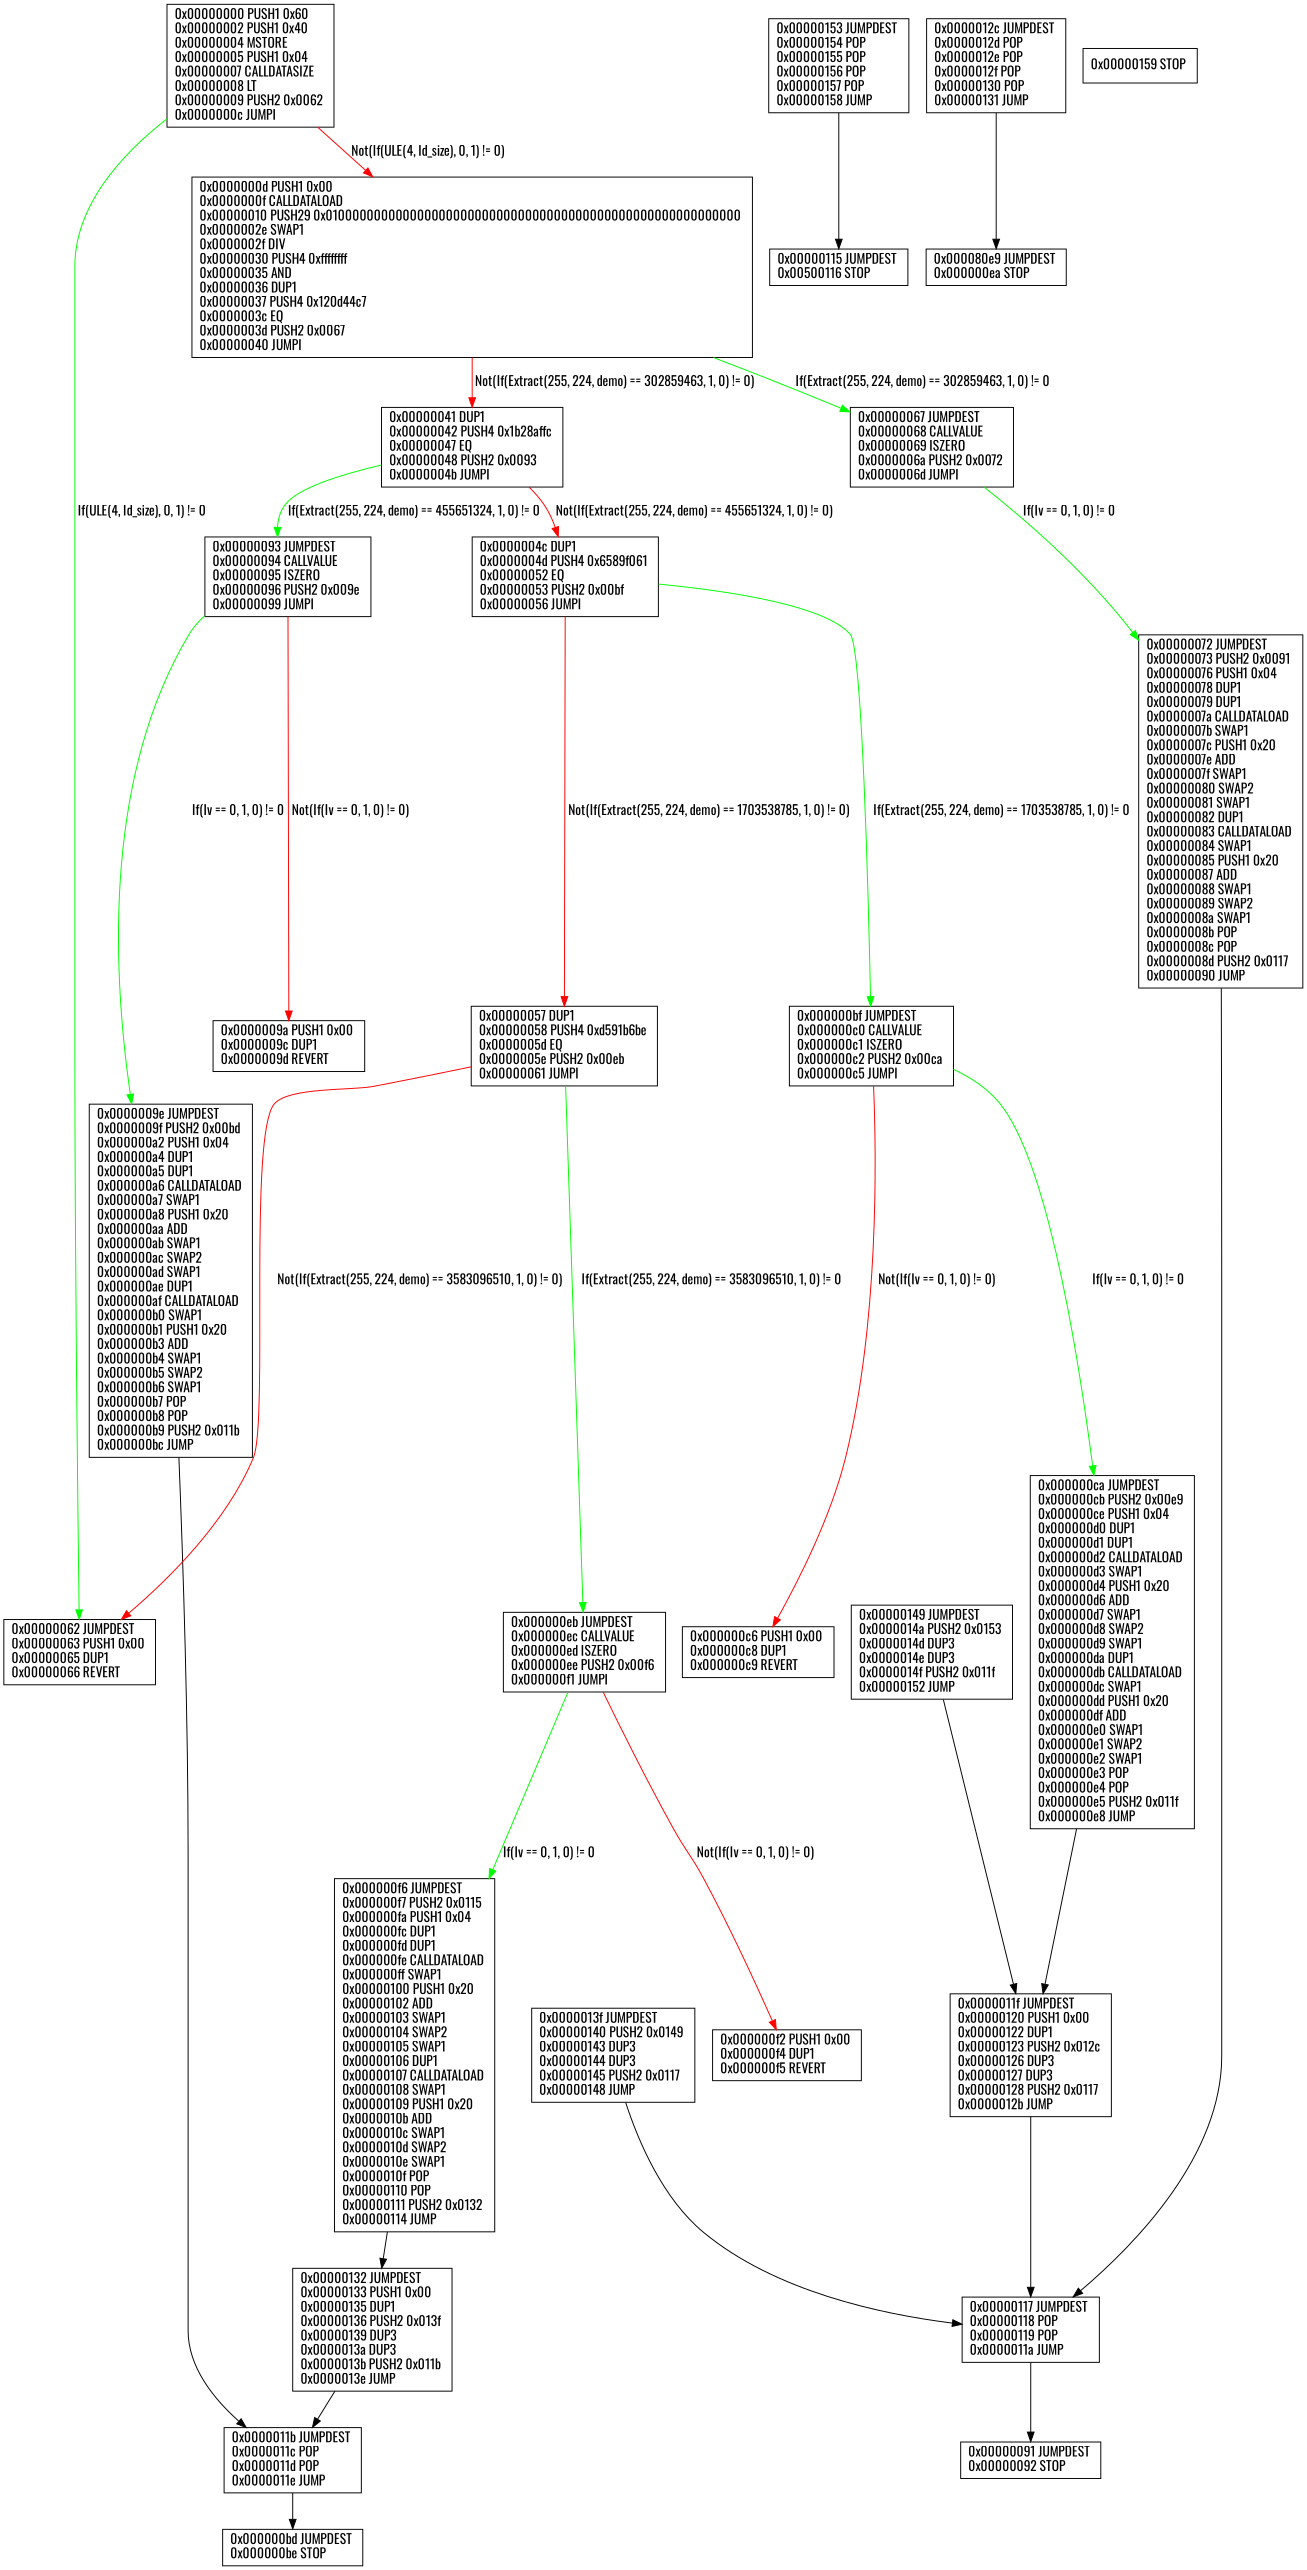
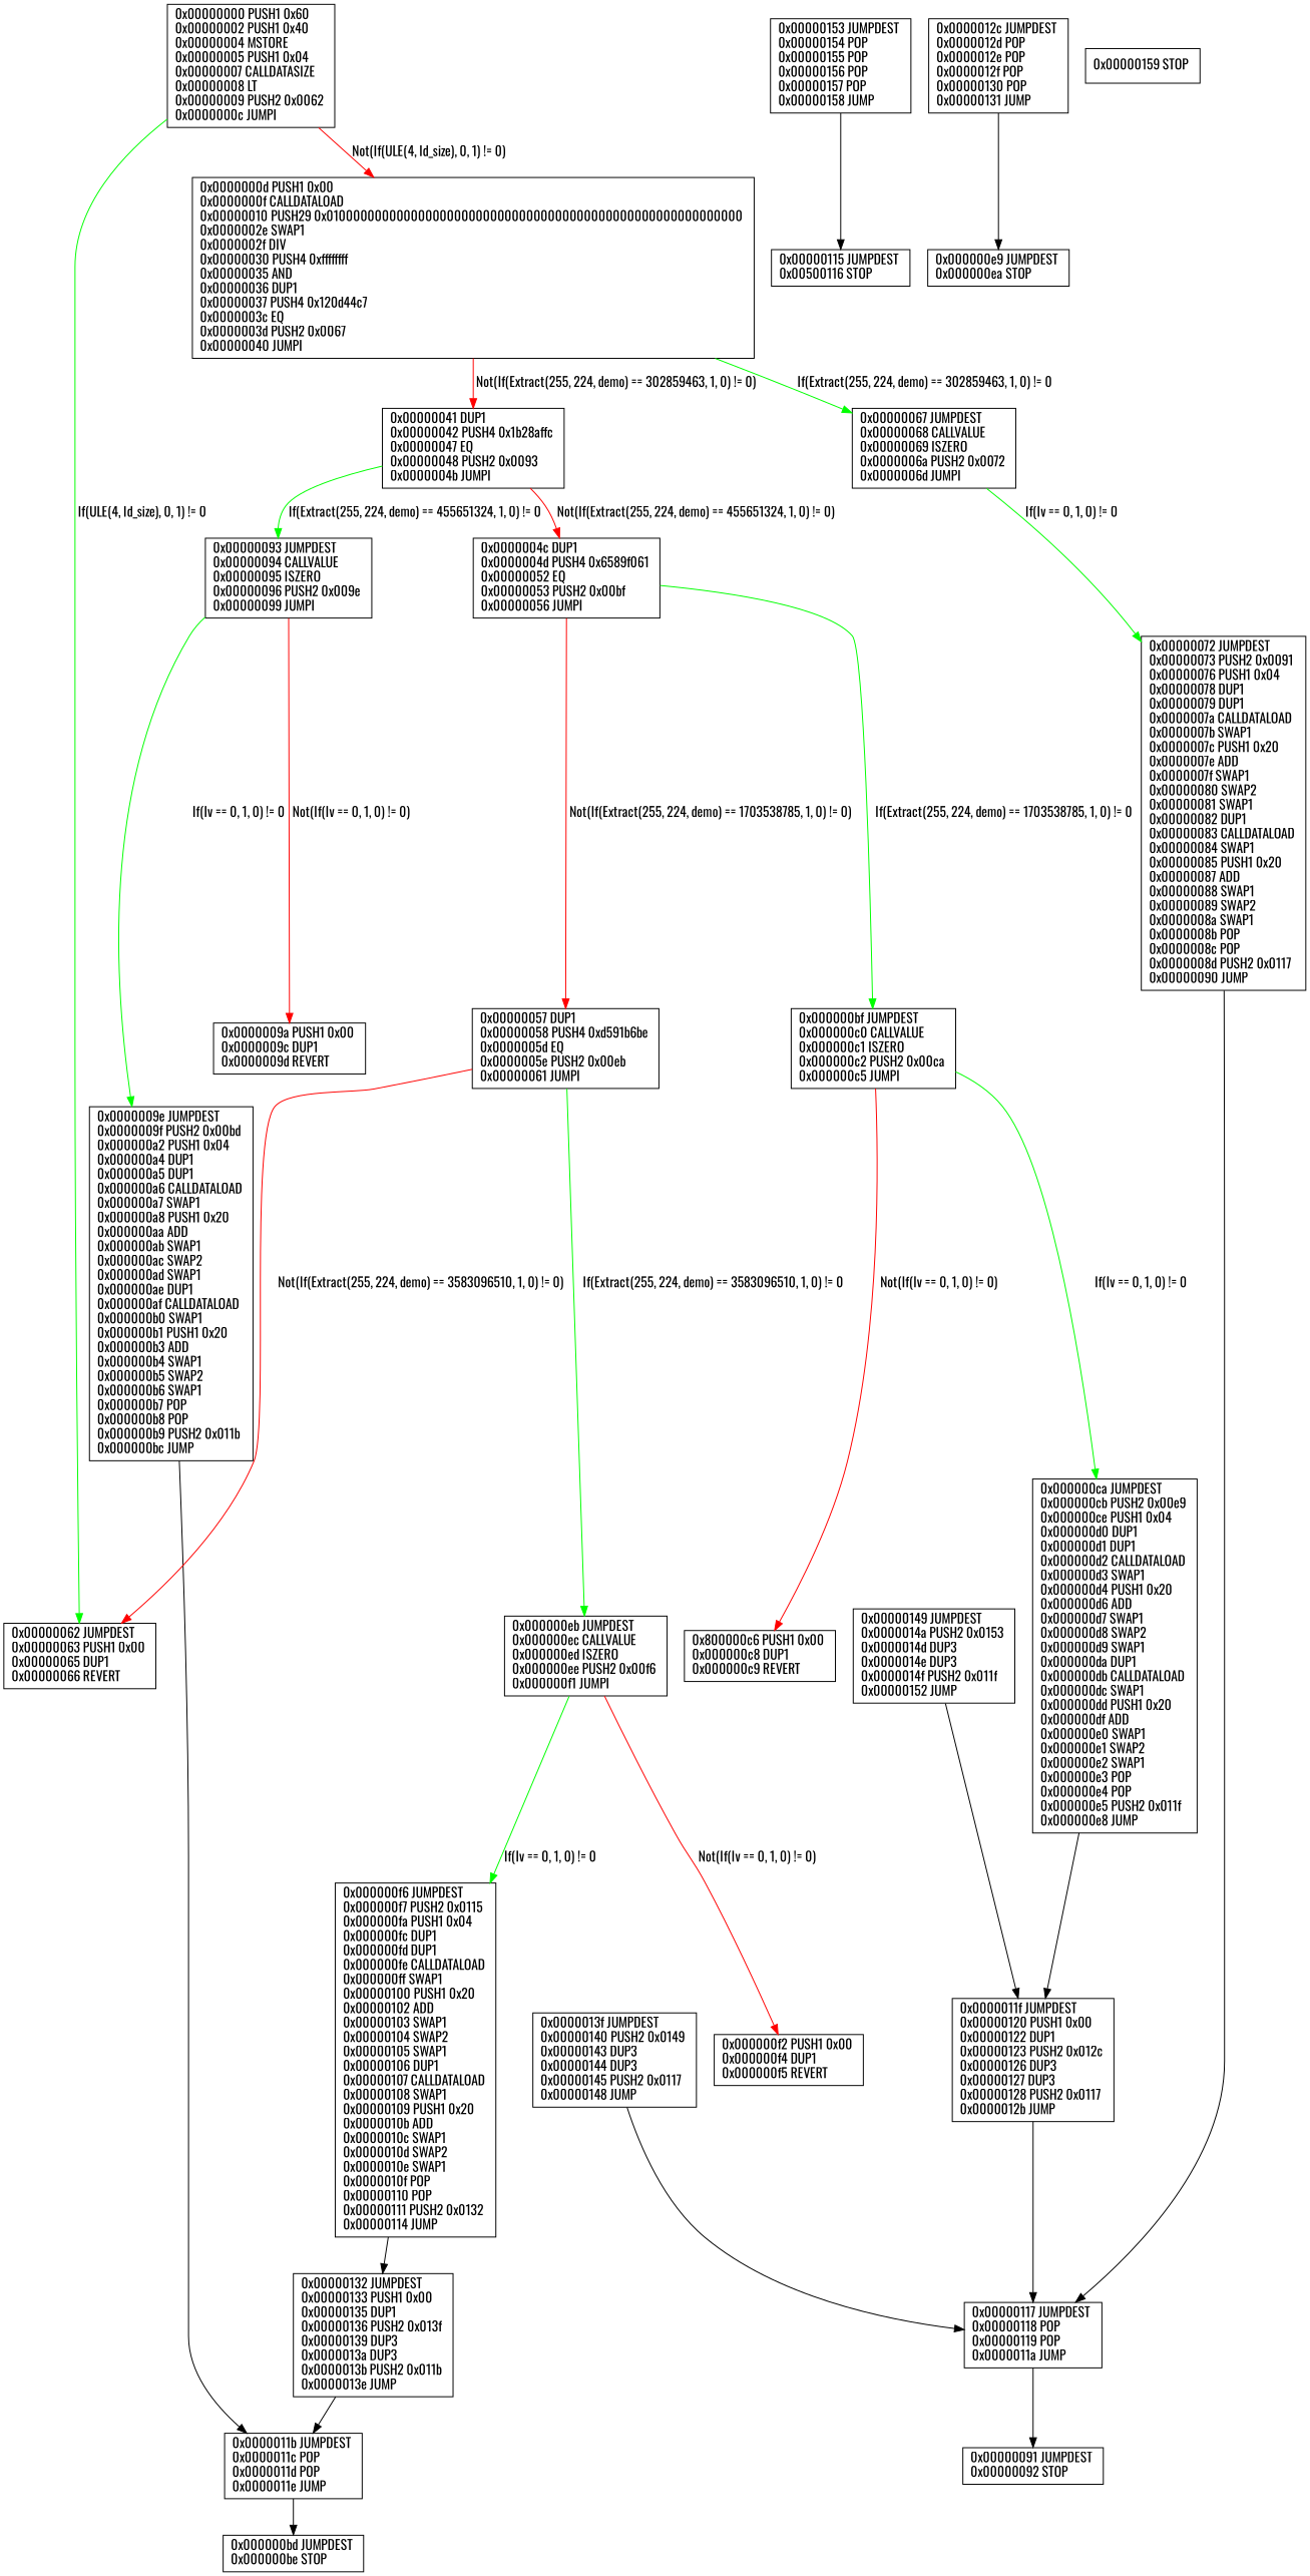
  digraph {
    fontname=Oswald
    fontsize=14.0
    labeljust=l
    nojustify=true
    rankdir=TB
    node [fontname=Oswald shape=record]
    edge [color=black fontname=Oswald]
    n1 [label="0x00000000 PUSH1 0x60 \l0x00000002 PUSH1 0x40 \l0x00000004 MSTORE \l0x00000005 PUSH1 0x04 \l0x00000007 CALLDATASIZE \l0x00000008 LT \l0x00000009 PUSH2 0x0062 \l0x0000000c JUMPI \l"]
    n2 [label="0x00000062 JUMPDEST \l0x00000063 PUSH1 0x00 \l0x00000065 DUP1 \l0x00000066 REVERT \l"]
    n3 [label="0x0000000d PUSH1 0x00 \l0x0000000f CALLDATALOAD \l0x00000010 PUSH29 0x0100000000000000000000000000000000000000000000000000000000 \l0x0000002e SWAP1 \l0x0000002f DIV \l0x00000030 PUSH4 0xffffffff \l0x00000035 AND \l0x00000036 DUP1 \l0x00000037 PUSH4 0x120d44c7 \l0x0000003c EQ \l0x0000003d PUSH2 0x0067 \l0x00000040 JUMPI \l"]
    n4 [label="0x00000067 JUMPDEST \l0x00000068 CALLVALUE \l0x00000069 ISZERO \l0x0000006a PUSH2 0x0072 \l0x0000006d JUMPI \l"]
    n5 [label="0x00000041 DUP1 \l0x00000042 PUSH4 0x1b28affc \l0x00000047 EQ \l0x00000048 PUSH2 0x0093 \l0x0000004b JUMPI \l"]
    n6 [label="0x00000072 JUMPDEST \l0x00000073 PUSH2 0x0091 \l0x00000076 PUSH1 0x04 \l0x00000078 DUP1 \l0x00000079 DUP1 \l0x0000007a CALLDATALOAD \l0x0000007b SWAP1 \l0x0000007c PUSH1 0x20 \l0x0000007e ADD \l0x0000007f SWAP1 \l0x00000080 SWAP2 \l0x00000081 SWAP1 \l0x00000082 DUP1 \l0x00000083 CALLDATALOAD \l0x00000084 SWAP1 \l0x00000085 PUSH1 0x20 \l0x00000087 ADD \l0x00000088 SWAP1 \l0x00000089 SWAP2 \l0x0000008a SWAP1 \l0x0000008b POP \l0x0000008c POP \l0x0000008d PUSH2 0x0117 \l0x00000090 JUMP \l"]
    n7 [label="0x00000093 JUMPDEST \l0x00000094 CALLVALUE \l0x00000095 ISZERO \l0x00000096 PUSH2 0x009e \l0x00000099 JUMPI \l"]
    n8 [label="0x0000004c DUP1 \l0x0000004d PUSH4 0x6589f061 \l0x00000052 EQ \l0x00000053 PUSH2 0x00bf \l0x00000056 JUMPI \l"]
    n9 [label="0x00000117 JUMPDEST \l0x00000118 POP \l0x00000119 POP \l0x0000011a JUMP \l"]
    n10 [label="0x0000009e JUMPDEST \l0x0000009f PUSH2 0x00bd \l0x000000a2 PUSH1 0x04 \l0x000000a4 DUP1 \l0x000000a5 DUP1 \l0x000000a6 CALLDATALOAD \l0x000000a7 SWAP1 \l0x000000a8 PUSH1 0x20 \l0x000000aa ADD \l0x000000ab SWAP1 \l0x000000ac SWAP2 \l0x000000ad SWAP1 \l0x000000ae DUP1 \l0x000000af CALLDATALOAD \l0x000000b0 SWAP1 \l0x000000b1 PUSH1 0x20 \l0x000000b3 ADD \l0x000000b4 SWAP1 \l0x000000b5 SWAP2 \l0x000000b6 SWAP1 \l0x000000b7 POP \l0x000000b8 POP \l0x000000b9 PUSH2 0x011b \l0x000000bc JUMP \l"]
    n11 [label="0x0000009a PUSH1 0x00 \l0x0000009c DUP1 \l0x0000009d REVERT \l"]
    n12 [label="0x000000bf JUMPDEST \l0x000000c0 CALLVALUE \l0x000000c1 ISZERO \l0x000000c2 PUSH2 0x00ca \l0x000000c5 JUMPI \l"]
    n13 [label="0x00000057 DUP1 \l0x00000058 PUSH4 0xd591b6be \l0x0000005d EQ \l0x0000005e PUSH2 0x00eb \l0x00000061 JUMPI \l"]
    n14 [label="0x00000091 JUMPDEST \l0x00000092 STOP \l"]
    n15 [label="0x0000011b JUMPDEST \l0x0000011c POP \l0x0000011d POP \l0x0000011e JUMP \l"]
    n16 [label="0x000000bd JUMPDEST \l0x000000be STOP \l"]
    n17 [label="0x00000115 JUMPDEST \l0x00500116 STOP \l"]
    n18 [label="0x0000011f JUMPDEST \l0x00000120 PUSH1 0x00 \l0x00000122 DUP1 \l0x00000123 PUSH2 0x012c \l0x00000126 DUP3 \l0x00000127 DUP3 \l0x00000128 PUSH2 0x0117 \l0x0000012b JUMP \l"]
    n19 [label="0x0000012c JUMPDEST \l0x0000012d POP \l0x0000012e POP \l0x0000012f POP \l0x00000130 POP \l0x00000131 JUMP \l"]
-   n20 [label="0x000080e9 JUMPDEST \l0x000000ea STOP \l"]
+   n20 [label="0x000000e9 JUMPDEST \l0x000000ea STOP \l"]
    n21 [label="0x000000f2 PUSH1 0x00 \l0x000000f4 DUP1 \l0x000000f5 REVERT \l"]
    n22 [label="0x00000132 JUMPDEST \l0x00000133 PUSH1 0x00 \l0x00000135 DUP1 \l0x00000136 PUSH2 0x013f \l0x00000139 DUP3 \l0x0000013a DUP3 \l0x0000013b PUSH2 0x011b \l0x0000013e JUMP \l"]
    n23 [label="0x000000ca JUMPDEST \l0x000000cb PUSH2 0x00e9 \l0x000000ce PUSH1 0x04 \l0x000000d0 DUP1 \l0x000000d1 DUP1 \l0x000000d2 CALLDATALOAD \l0x000000d3 SWAP1 \l0x000000d4 PUSH1 0x20 \l0x000000d6 ADD \l0x000000d7 SWAP1 \l0x000000d8 SWAP2 \l0x000000d9 SWAP1 \l0x000000da DUP1 \l0x000000db CALLDATALOAD \l0x000000dc SWAP1 \l0x000000dd PUSH1 0x20 \l0x000000df ADD \l0x000000e0 SWAP1 \l0x000000e1 SWAP2 \l0x000000e2 SWAP1 \l0x000000e3 POP \l0x000000e4 POP \l0x000000e5 PUSH2 0x011f \l0x000000e8 JUMP \l"]
-   n24 [label="0x000000c6 PUSH1 0x00 \l0x000000c8 DUP1 \l0x000000c9 REVERT \l"]
+   n24 [label="0x800000c6 PUSH1 0x00 \l0x000000c8 DUP1 \l0x000000c9 REVERT \l"]
    n25 [label="0x000000eb JUMPDEST \l0x000000ec CALLVALUE \l0x000000ed ISZERO \l0x000000ee PUSH2 0x00f6 \l0x000000f1 JUMPI \l"]
    n26 [label="0x00000149 JUMPDEST \l0x0000014a PUSH2 0x0153 \l0x0000014d DUP3 \l0x0000014e DUP3 \l0x0000014f PUSH2 0x011f \l0x00000152 JUMP \l"]
    n27 [label="0x000000f6 JUMPDEST \l0x000000f7 PUSH2 0x0115 \l0x000000fa PUSH1 0x04 \l0x000000fc DUP1 \l0x000000fd DUP1 \l0x000000fe CALLDATALOAD \l0x000000ff SWAP1 \l0x00000100 PUSH1 0x20 \l0x00000102 ADD \l0x00000103 SWAP1 \l0x00000104 SWAP2 \l0x00000105 SWAP1 \l0x00000106 DUP1 \l0x00000107 CALLDATALOAD \l0x00000108 SWAP1 \l0x00000109 PUSH1 0x20 \l0x0000010b ADD \l0x0000010c SWAP1 \l0x0000010d SWAP2 \l0x0000010e SWAP1 \l0x0000010f POP \l0x00000110 POP \l0x00000111 PUSH2 0x0132 \l0x00000114 JUMP \l"]
    n28 [label="0x00000153 JUMPDEST \l0x00000154 POP \l0x00000155 POP \l0x00000156 POP \l0x00000157 POP \l0x00000158 JUMP \l"]
    n29 [label="0x00000159 STOP \l"]
    n30 [label="0x0000013f JUMPDEST \l0x00000140 PUSH2 0x0149 \l0x00000143 DUP3 \l0x00000144 DUP3 \l0x00000145 PUSH2 0x0117 \l0x00000148 JUMP \l"]
    n1 -> n2 [color=green label=" If(ULE(4, Id_size), 0, 1) != 0"]
    n1 -> n3 [color=red label=" Not(If(ULE(4, Id_size), 0, 1) != 0)"]
    n3 -> n4 [color=green label=" If(Extract(255, 224, demo) == 302859463, 1, 0) != 0"]
    n3 -> n5 [color=red label=" Not(If(Extract(255, 224, demo) == 302859463, 1, 0) != 0)"]
    n4 -> n6 [color=green label=" If(Iv == 0, 1, 0) != 0"]
    n5 -> n7 [color=green label=" If(Extract(255, 224, demo) == 455651324, 1, 0) != 0"]
    n5 -> n8 [color=red label=" Not(If(Extract(255, 224, demo) == 455651324, 1, 0) != 0)"]
    n6 -> n9
    n7 -> n10 [color=green label=" If(Iv == 0, 1, 0) != 0"]
    n7 -> n11 [color=red label=" Not(If(Iv == 0, 1, 0) != 0)"]
    n8 -> n12 [color=green label=" If(Extract(255, 224, demo) == 1703538785, 1, 0) != 0"]
    n8 -> n13 [color=red label=" Not(If(Extract(255, 224, demo) == 1703538785, 1, 0) != 0)"]
    n9 -> n14
    n10 -> n15
    n12 -> n23 [color=green label=" If(Iv == 0, 1, 0) != 0"]
    n12 -> n24 [color=red label=" Not(If(Iv == 0, 1, 0) != 0)"]
    n13 -> n2 [color=red label=" Not(If(Extract(255, 224, demo) == 3583096510, 1, 0) != 0)"]
    n13 -> n25 [color=green label=" If(Extract(255, 224, demo) == 3583096510, 1, 0) != 0"]
    n15 -> n16
    n18 -> n9
    n19 -> n20
    n22 -> n15
    n23 -> n18
    n25 -> n21 [color=red label=" Not(If(Iv == 0, 1, 0) != 0)"]
    n25 -> n27 [color=green label=" If(Iv == 0, 1, 0) != 0"]
    n26 -> n18
    n27 -> n22
    n28 -> n17
    n30 -> n9
  }
